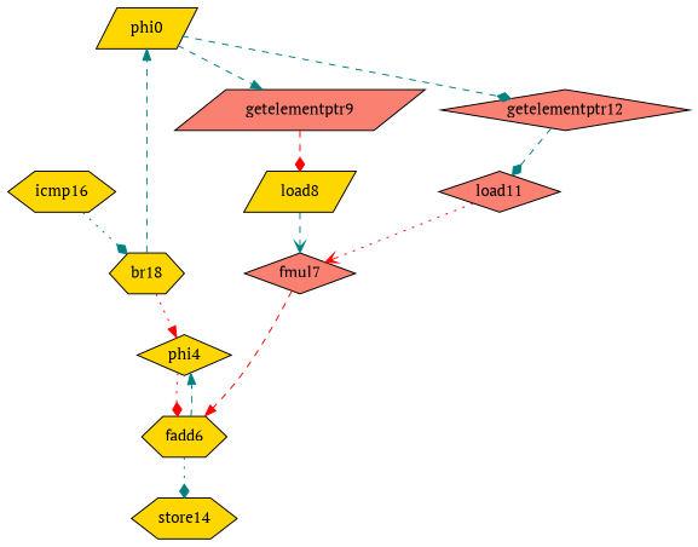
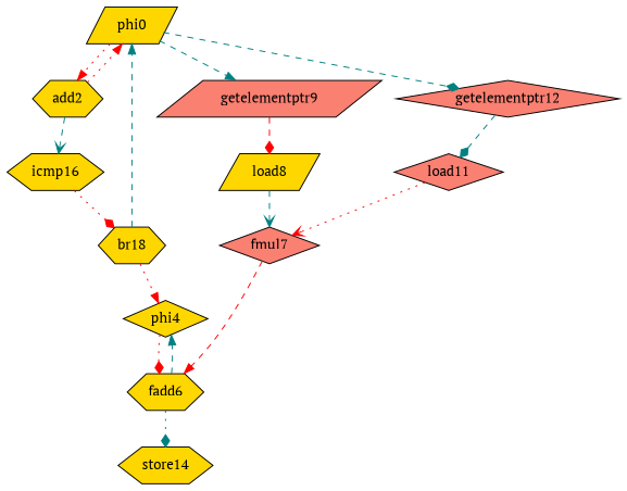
  digraph {
    fontname="PT Serif"
    node [earliestCycle=1 fillcolor=gold fontname="PT Serif" latestCycle=3 shape=hexagon style=filled]
    edge [arrowhead=normal color=teal fontname="PT Serif" style=dashed]
    phi0 [earliestCycle=0 latestCycle=0 shape=parallelogram]
+   add2
    getelementptr9 [fillcolor=salmon latestCycle=1 shape=parallelogram]
    getelementptr12 [fillcolor=salmon latestCycle=1 shape=diamond]
    icmp16 [earliestCycle=2 latestCycle=4]
    load8 [earliestCycle=2 latestCycle=2 shape=parallelogram]
    load11 [earliestCycle=2 fillcolor=salmon latestCycle=2 shape=diamond]
    br18 [earliestCycle=3 latestCycle=5]
    phi4 [earliestCycle=0 shape=diamond]
    fadd6 [earliestCycle=4 latestCycle=4]
    store14 [earliestCycle=5 latestCycle=5]
    fmul7 [earliestCycle=3 fillcolor=salmon shape=diamond]
+   phi0 -> add2 [color=red style=dotted]
    phi0 -> getelementptr9
    phi0 -> getelementptr12 [arrowhead=diamond]
+   add2 -> phi0 [color=red style=dotted]
+   add2 -> icmp16 [arrowhead=vee]
    getelementptr9 -> load8 [arrowhead=diamond color=red]
    getelementptr12 -> load11 [arrowhead=diamond]
-   icmp16 -> br18 [arrowhead=diamond style=dotted]
+   icmp16 -> br18 [arrowhead=diamond color=red style=dotted]
    load8 -> fmul7 [arrowhead=vee]
    load11 -> fmul7 [arrowhead=vee color=red style=dotted]
    br18 -> phi0
    br18 -> phi4 [color=red style=dotted]
    phi4 -> fadd6 [arrowhead=diamond color=red style=dotted]
    fadd6 -> phi4
    fadd6 -> store14 [arrowhead=diamond style=dotted]
    fmul7 -> fadd6 [color=red]
  }
